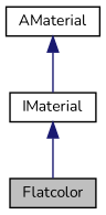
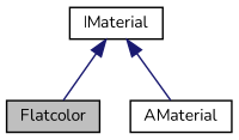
  digraph {
    fontname=Nunito
    node [color=black fillcolor=white fontname=Nunito fontsize=10 shape=record style=filled]
    edge [color=midnightblue dir=back fontname=Nunito fontsize=10 labelfontname=Helvetica labelfontsize=10 style=solid]
    n1 [fillcolor=grey75 fontcolor=black height=0.2 label=Flatcolor width=0.4]
    n2 [height=0.2 label=AMaterial width=0.4]
    n3 [height=0.2 label=IMaterial width=0.4]
    n3 -> n1
-   n2 -> n3
+   n3 -> n2
  }
